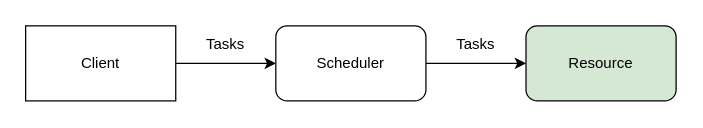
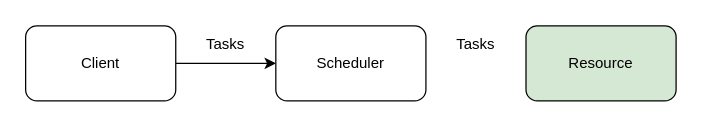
  <mxCell id="0" />
  <mxCell id="1" parent="0" />
  <mxCell id="2" style="edgeStyle=orthogonalEdgeStyle;rounded=0;orthogonalLoop=1;jettySize=auto;html=1;exitX=1;exitY=0.5;exitDx=0;exitDy=0;entryX=0;entryY=0.5;entryDx=0;entryDy=0;" parent="1" source="3" target="5" edge="1"><mxGeometry relative="1" as="geometry" /></mxCell>
- <mxCell id="3" value="Client" style="whiteSpace=wrap;html=1;rounded=0;" parent="1" vertex="1"><mxGeometry x="20" y="20" width="120" height="60" as="geometry" /></mxCell>
- <mxCell id="4" style="edgeStyle=orthogonalEdgeStyle;rounded=0;orthogonalLoop=1;jettySize=auto;html=1;exitX=1;exitY=0.5;exitDx=0;exitDy=0;entryX=0;entryY=0.5;entryDx=0;entryDy=0;" parent="1" source="5" target="6" edge="1"><mxGeometry relative="1" as="geometry" /></mxCell>
+ <mxCell id="3" value="Client" style="rounded=1;whiteSpace=wrap;html=1;" parent="1" vertex="1"><mxGeometry x="20" y="20" width="120" height="60" as="geometry" /></mxCell>
  <mxCell id="5" value="Scheduler" style="rounded=1;whiteSpace=wrap;html=1;" parent="1" vertex="1"><mxGeometry x="220" y="20" width="120" height="60" as="geometry" /></mxCell>
  <mxCell id="6" value="Resource" style="rounded=1;whiteSpace=wrap;html=1;fillColor=#d5e8d4;" parent="1" vertex="1"><mxGeometry x="420" y="20" width="120" height="60" as="geometry" /></mxCell>
  <mxCell id="7" value="Tasks" style="text;html=1;strokeColor=none;fillColor=none;align=center;verticalAlign=middle;whiteSpace=wrap;rounded=0;" vertex="1" parent="1"><mxGeometry x="150" y="20" width="60" height="30" as="geometry" /></mxCell>
  <mxCell id="8" value="Tasks" style="text;html=1;strokeColor=none;fillColor=none;align=center;verticalAlign=middle;whiteSpace=wrap;rounded=0;" vertex="1" parent="1"><mxGeometry x="350" y="20" width="60" height="30" as="geometry" /></mxCell>
